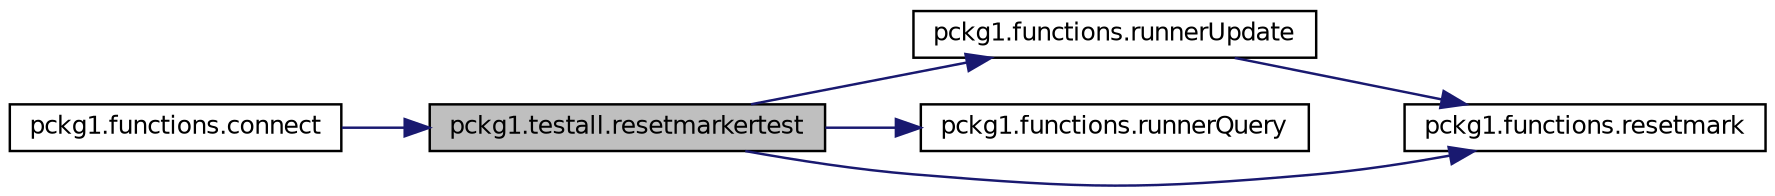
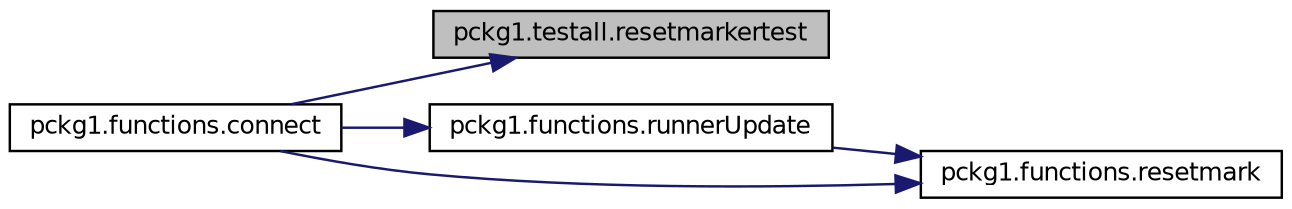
  digraph {
    rankdir=LR
    node [color=black fillcolor=white fontname=Helvetica fontsize=10 shape=record style=filled]
    edge [color=midnightblue fontname=Helvetica fontsize=10 labelfontname=Helvetica labelfontsize=10 style=solid]
    n1 [fillcolor=grey75 fontcolor=black height=0.2 label="pckg1.testall.resetmarkertest" width=0.4]
    n2 [height=0.2 label="pckg1.functions.runnerUpdate" width=0.4]
-   n3 [height=0.2 label="pckg1.functions.runnerQuery" width=0.4]
    n4 [height=0.2 label="pckg1.functions.resetmark" width=0.4]
    n5 [height=0.2 label="pckg1.functions.connect" width=0.4]
-   n1 -> n2
-   n1 -> n3
-   n1 -> n4
+   n5 -> n2
+   n5 -> n4
    n2 -> n4
    n5 -> n1
  }
